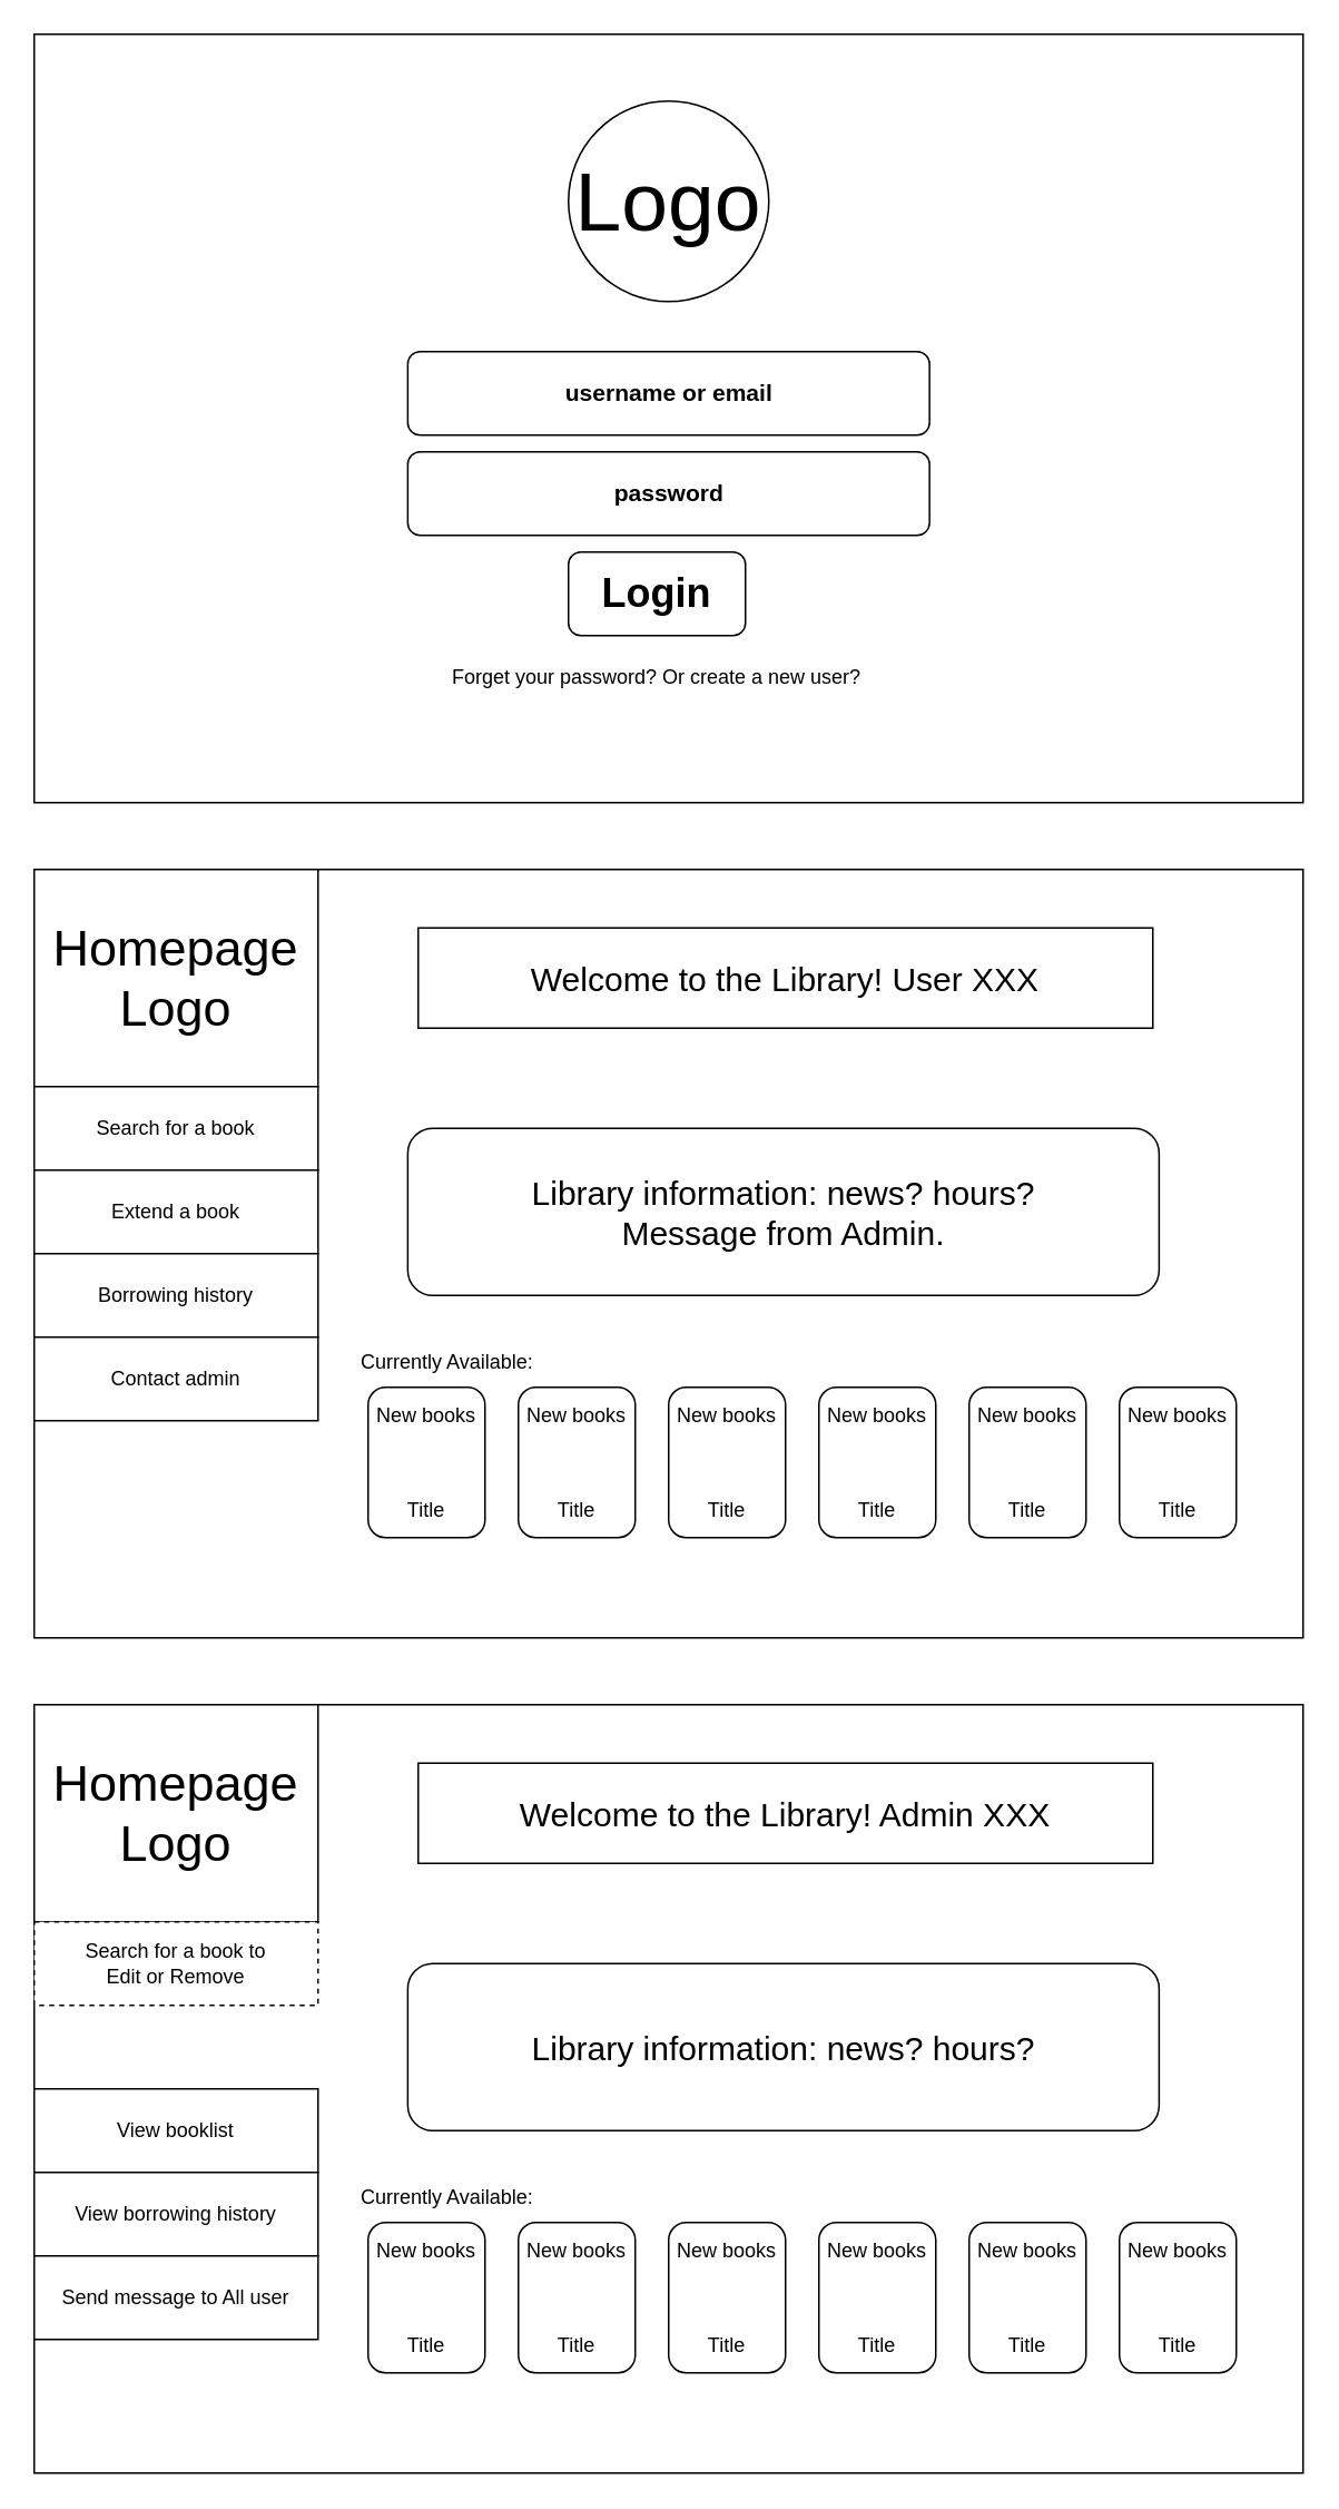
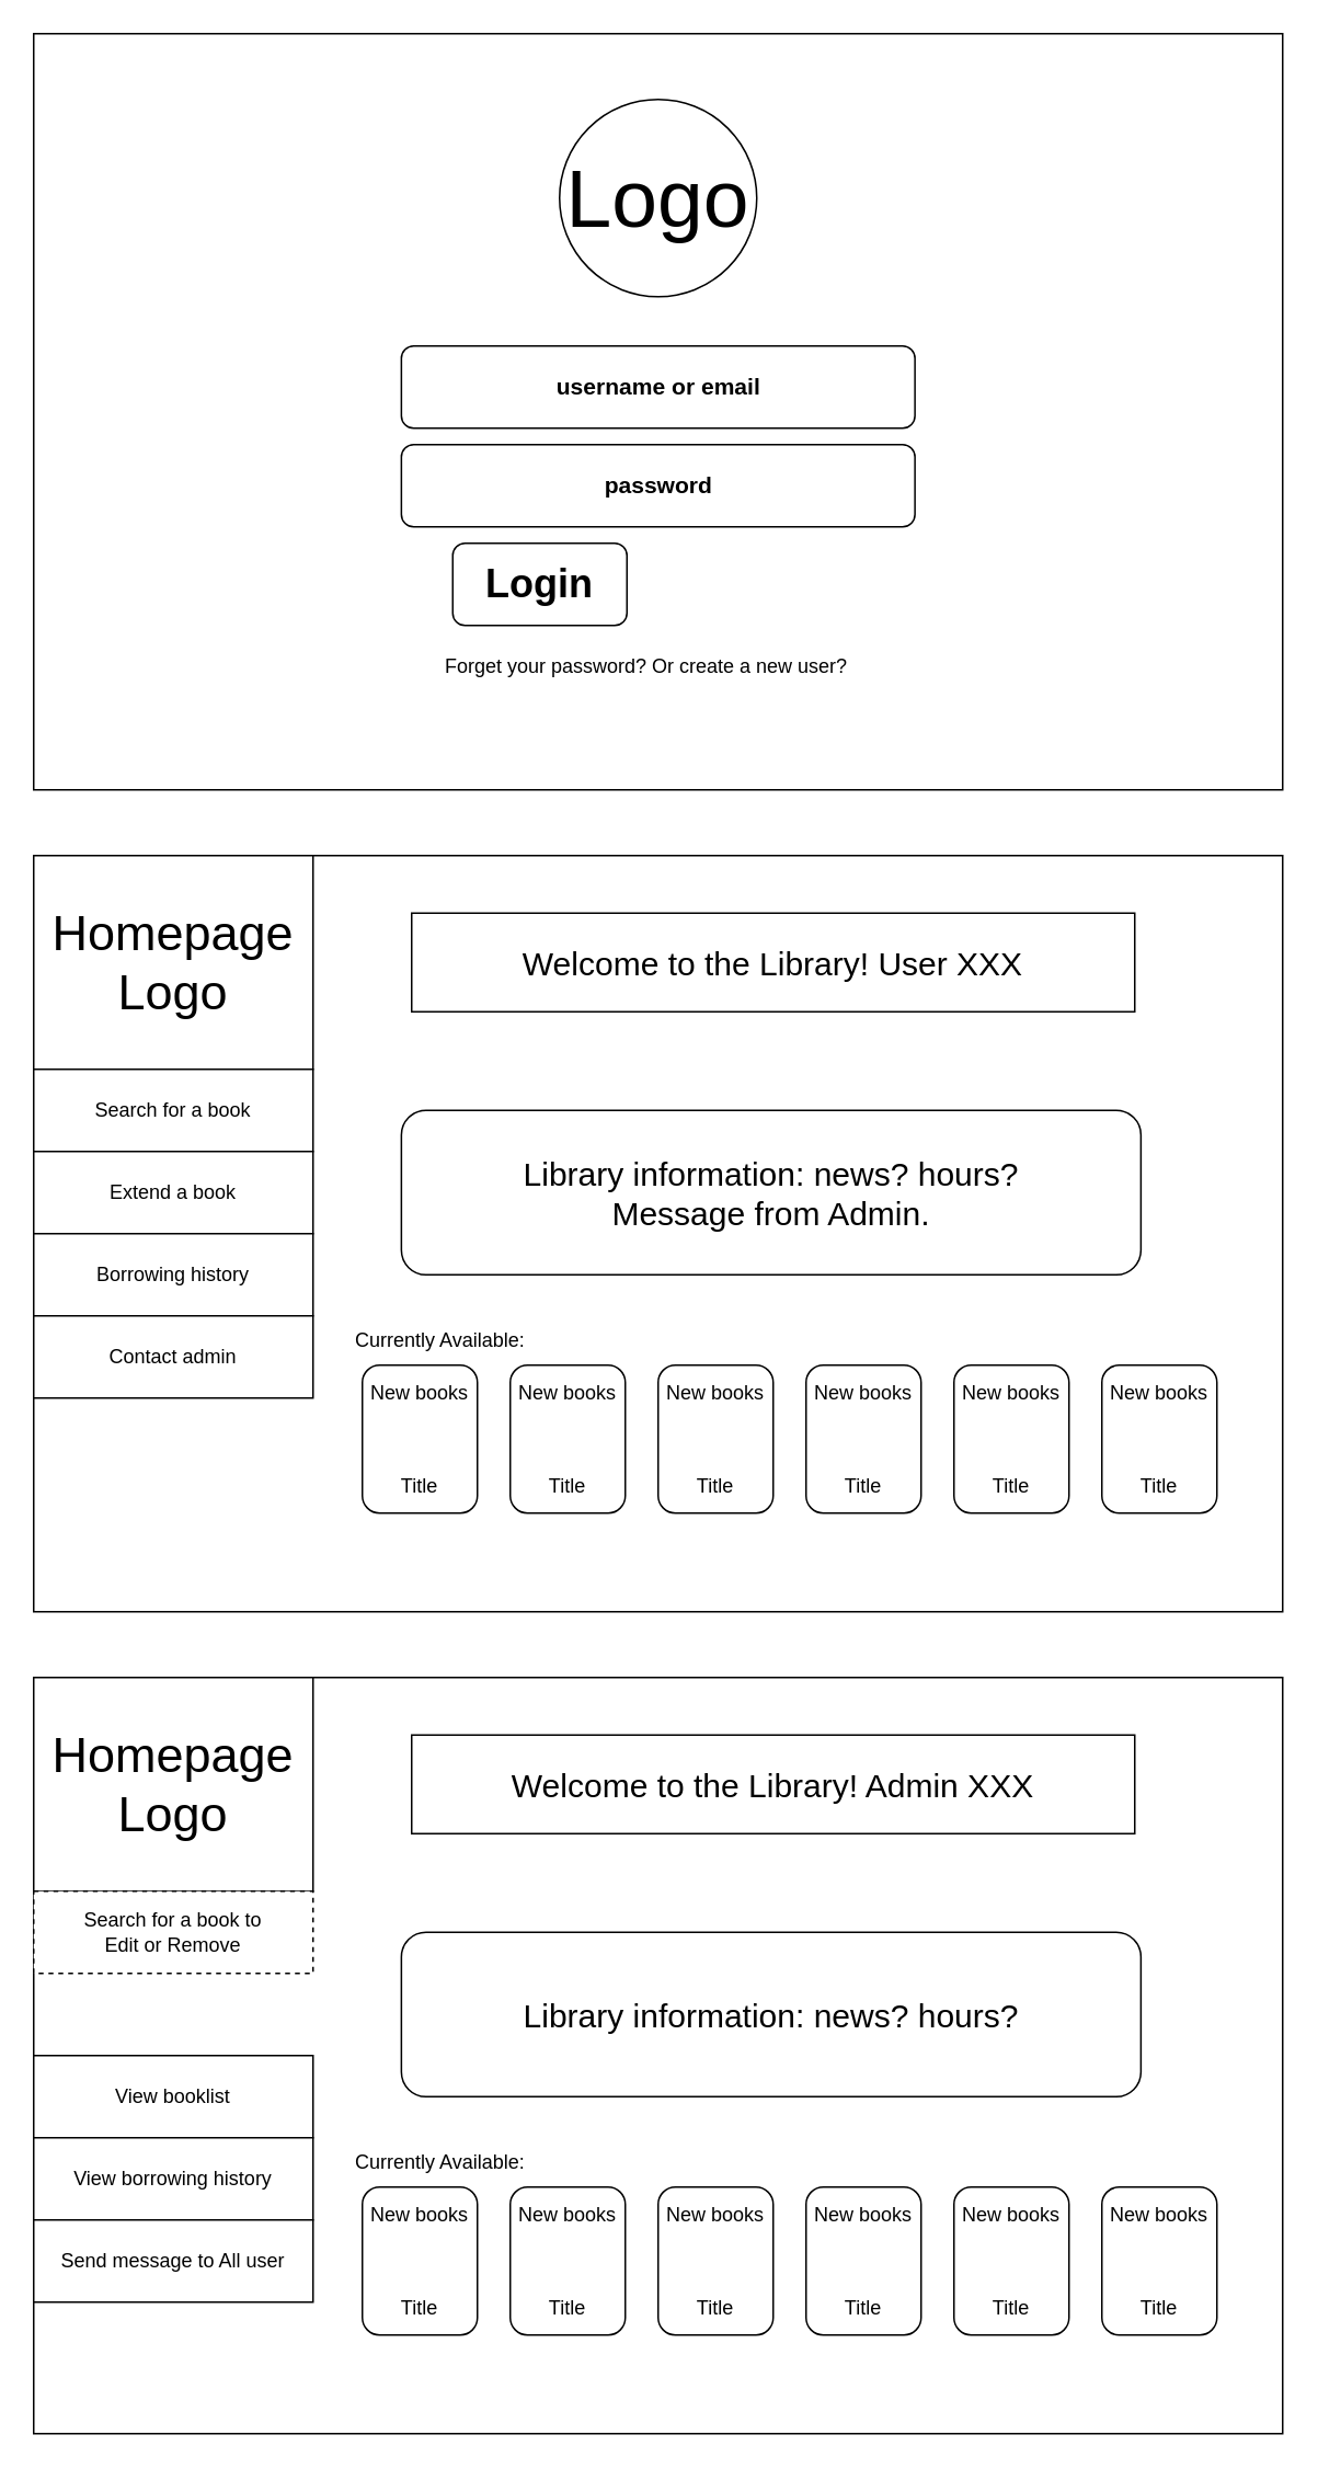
  <mxCell id="0" />
  <mxCell id="1" parent="0" />
  <mxCell id="2" value="" style="rounded=0;whiteSpace=wrap;html=1;fillColor=default;fillStyle=auto;" vertex="1" parent="1"><mxGeometry x="20" y="20" width="760" height="460" as="geometry" /></mxCell>
  <mxCell id="3" value="&lt;h3&gt;username or email&lt;/h3&gt;" style="rounded=1;whiteSpace=wrap;html=1;" vertex="1" parent="1"><mxGeometry x="243.75" y="210" width="312.5" height="50" as="geometry" /></mxCell>
  <mxCell id="4" value="&lt;h3&gt;password&lt;/h3&gt;" style="rounded=1;whiteSpace=wrap;html=1;" vertex="1" parent="1"><mxGeometry x="243.75" y="270" width="312.5" height="50" as="geometry" /></mxCell>
- <mxCell id="5" value="&lt;h1&gt;Login&lt;/h1&gt;" style="rounded=1;whiteSpace=wrap;html=1;" vertex="1" parent="1"><mxGeometry x="340" y="330" width="106" height="50" as="geometry" /></mxCell>
+ <mxCell id="5" value="&lt;h1&gt;Login&lt;/h1&gt;" style="rounded=1;whiteSpace=wrap;html=1;" vertex="1" parent="1"><mxGeometry x="275" y="330" width="106" height="50" as="geometry" /></mxCell>
  <mxCell id="6" value="&lt;font style=&quot;font-size: 50px;&quot;&gt;Logo&lt;/font&gt;" style="ellipse;whiteSpace=wrap;html=1;aspect=fixed;" vertex="1" parent="1"><mxGeometry x="340" y="60" width="120" height="120" as="geometry" /></mxCell>
  <mxCell id="7" value="" style="rounded=0;whiteSpace=wrap;html=1;fillColor=default;fillStyle=auto;" vertex="1" parent="1"><mxGeometry x="20" y="520" width="760" height="460" as="geometry" /></mxCell>
  <mxCell id="8" value="Forget your password? Or create a new user?" style="text;html=1;strokeColor=none;fillColor=none;align=center;verticalAlign=middle;whiteSpace=wrap;rounded=0;" vertex="1" parent="1"><mxGeometry x="263" y="390" width="260" height="30" as="geometry" /></mxCell>
  <mxCell id="9" value="&lt;font style=&quot;font-size: 30px;&quot;&gt;Homepage&lt;br&gt;Logo&lt;br&gt;&lt;/font&gt;" style="rounded=0;whiteSpace=wrap;html=1;" vertex="1" parent="1"><mxGeometry x="20" y="520" width="170" height="130" as="geometry" /></mxCell>
  <mxCell id="10" value="&lt;font style=&quot;font-size: 20px;&quot;&gt;Welcome to the Library! User XXX&lt;/font&gt;" style="rounded=0;whiteSpace=wrap;html=1;" vertex="1" parent="1"><mxGeometry x="250" y="555" width="440" height="60" as="geometry" /></mxCell>
  <mxCell id="11" value="New books&lt;br&gt;&lt;br&gt;&lt;br&gt;&lt;br&gt;Title" style="rounded=1;whiteSpace=wrap;html=1;" vertex="1" parent="1"><mxGeometry x="220" y="830" width="70" height="90" as="geometry" /></mxCell>
  <mxCell id="12" value="New books&lt;br&gt;&lt;br&gt;&lt;br&gt;&lt;br&gt;Title" style="rounded=1;whiteSpace=wrap;html=1;" vertex="1" parent="1"><mxGeometry x="310" y="830" width="70" height="90" as="geometry" /></mxCell>
  <mxCell id="13" value="New books&lt;br&gt;&lt;br&gt;&lt;br&gt;&lt;br&gt;Title" style="rounded=1;whiteSpace=wrap;html=1;" vertex="1" parent="1"><mxGeometry x="400" y="830" width="70" height="90" as="geometry" /></mxCell>
  <mxCell id="14" value="New books&lt;br&gt;&lt;br&gt;&lt;br&gt;&lt;br&gt;Title" style="rounded=1;whiteSpace=wrap;html=1;" vertex="1" parent="1"><mxGeometry x="490" y="830" width="70" height="90" as="geometry" /></mxCell>
  <mxCell id="15" value="New books&lt;br&gt;&lt;br&gt;&lt;br&gt;&lt;br&gt;Title" style="rounded=1;whiteSpace=wrap;html=1;" vertex="1" parent="1"><mxGeometry x="580" y="830" width="70" height="90" as="geometry" /></mxCell>
  <mxCell id="16" value="New books&lt;br&gt;&lt;br&gt;&lt;br&gt;&lt;br&gt;Title" style="rounded=1;whiteSpace=wrap;html=1;" vertex="1" parent="1"><mxGeometry x="670" y="830" width="70" height="90" as="geometry" /></mxCell>
  <mxCell id="17" value="Search for a book" style="rounded=0;whiteSpace=wrap;html=1;" vertex="1" parent="1"><mxGeometry x="20" y="650" width="170" height="50" as="geometry" /></mxCell>
  <mxCell id="18" value="Extend a book" style="rounded=0;whiteSpace=wrap;html=1;" vertex="1" parent="1"><mxGeometry x="20" y="700" width="170" height="50" as="geometry" /></mxCell>
  <mxCell id="19" value="Borrowing history" style="rounded=0;whiteSpace=wrap;html=1;" vertex="1" parent="1"><mxGeometry x="20" y="750" width="170" height="50" as="geometry" /></mxCell>
  <mxCell id="20" value="&lt;font style=&quot;font-size: 20px;&quot;&gt;Library information: news? hours?&lt;br&gt;Message from Admin.&lt;br&gt;&lt;/font&gt;" style="rounded=1;whiteSpace=wrap;html=1;" vertex="1" parent="1"><mxGeometry x="243.75" y="675" width="450" height="100" as="geometry" /></mxCell>
  <mxCell id="21" value="Currently Available:" style="text;strokeColor=none;fillColor=none;align=left;verticalAlign=middle;spacingLeft=4;spacingRight=4;overflow=hidden;points=[[0,0.5],[1,0.5]];portConstraint=eastwest;rotatable=0;whiteSpace=wrap;html=1;" vertex="1" parent="1"><mxGeometry x="210" y="800" width="130" height="30" as="geometry" /></mxCell>
  <mxCell id="22" value="" style="rounded=0;whiteSpace=wrap;html=1;fillColor=default;fillStyle=auto;" vertex="1" parent="1"><mxGeometry x="20" y="1020" width="760" height="460" as="geometry" /></mxCell>
  <mxCell id="23" value="&lt;font style=&quot;font-size: 30px;&quot;&gt;Homepage&lt;br&gt;Logo&lt;br&gt;&lt;/font&gt;" style="rounded=0;whiteSpace=wrap;html=1;" vertex="1" parent="1"><mxGeometry x="20" y="1020" width="170" height="130" as="geometry" /></mxCell>
  <mxCell id="24" value="&lt;font style=&quot;font-size: 20px;&quot;&gt;Welcome to the Library! Admin XXX&lt;/font&gt;" style="rounded=0;whiteSpace=wrap;html=1;" vertex="1" parent="1"><mxGeometry x="250" y="1055" width="440" height="60" as="geometry" /></mxCell>
  <mxCell id="25" value="New books&lt;br&gt;&lt;br&gt;&lt;br&gt;&lt;br&gt;Title" style="rounded=1;whiteSpace=wrap;html=1;" vertex="1" parent="1"><mxGeometry x="220" y="1330" width="70" height="90" as="geometry" /></mxCell>
  <mxCell id="26" value="New books&lt;br&gt;&lt;br&gt;&lt;br&gt;&lt;br&gt;Title" style="rounded=1;whiteSpace=wrap;html=1;" vertex="1" parent="1"><mxGeometry x="310" y="1330" width="70" height="90" as="geometry" /></mxCell>
  <mxCell id="27" value="New books&lt;br&gt;&lt;br&gt;&lt;br&gt;&lt;br&gt;Title" style="rounded=1;whiteSpace=wrap;html=1;" vertex="1" parent="1"><mxGeometry x="400" y="1330" width="70" height="90" as="geometry" /></mxCell>
  <mxCell id="28" value="New books&lt;br&gt;&lt;br&gt;&lt;br&gt;&lt;br&gt;Title" style="rounded=1;whiteSpace=wrap;html=1;" vertex="1" parent="1"><mxGeometry x="490" y="1330" width="70" height="90" as="geometry" /></mxCell>
  <mxCell id="29" value="New books&lt;br&gt;&lt;br&gt;&lt;br&gt;&lt;br&gt;Title" style="rounded=1;whiteSpace=wrap;html=1;" vertex="1" parent="1"><mxGeometry x="580" y="1330" width="70" height="90" as="geometry" /></mxCell>
  <mxCell id="30" value="New books&lt;br&gt;&lt;br&gt;&lt;br&gt;&lt;br&gt;Title" style="rounded=1;whiteSpace=wrap;html=1;" vertex="1" parent="1"><mxGeometry x="670" y="1330" width="70" height="90" as="geometry" /></mxCell>
  <mxCell id="31" value="Search for a book to &lt;br&gt;Edit or Remove" style="rounded=0;whiteSpace=wrap;html=1;dashed=1;" vertex="1" parent="1"><mxGeometry x="20" y="1150" width="170" height="50" as="geometry" /></mxCell>
  <mxCell id="32" value="View booklist" style="rounded=0;whiteSpace=wrap;html=1;" vertex="1" parent="1"><mxGeometry x="20" y="1250" width="170" height="50" as="geometry" /></mxCell>
  <mxCell id="33" value="&lt;font style=&quot;font-size: 20px;&quot;&gt;Library information: news? hours?&lt;/font&gt;" style="rounded=1;whiteSpace=wrap;html=1;" vertex="1" parent="1"><mxGeometry x="243.75" y="1175" width="450" height="100" as="geometry" /></mxCell>
  <mxCell id="34" value="Currently Available:" style="text;strokeColor=none;fillColor=none;align=left;verticalAlign=middle;spacingLeft=4;spacingRight=4;overflow=hidden;points=[[0,0.5],[1,0.5]];portConstraint=eastwest;rotatable=0;whiteSpace=wrap;html=1;" vertex="1" parent="1"><mxGeometry x="210" y="1300" width="130" height="30" as="geometry" /></mxCell>
  <mxCell id="35" value="View borrowing history" style="rounded=0;whiteSpace=wrap;html=1;" vertex="1" parent="1"><mxGeometry x="20" y="1300" width="170" height="50" as="geometry" /></mxCell>
  <mxCell id="36" value="Send message to All user" style="rounded=0;whiteSpace=wrap;html=1;" vertex="1" parent="1"><mxGeometry x="20" y="1350" width="170" height="50" as="geometry" /></mxCell>
  <mxCell id="37" value="Contact admin" style="rounded=0;whiteSpace=wrap;html=1;" vertex="1" parent="1"><mxGeometry x="20" y="800" width="170" height="50" as="geometry" /></mxCell>
